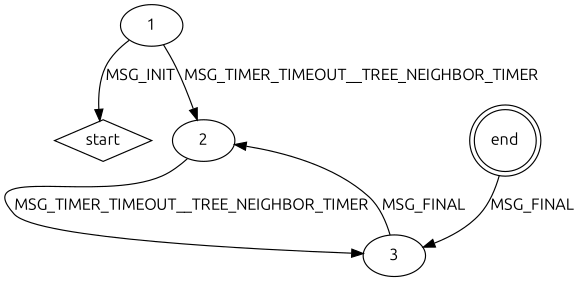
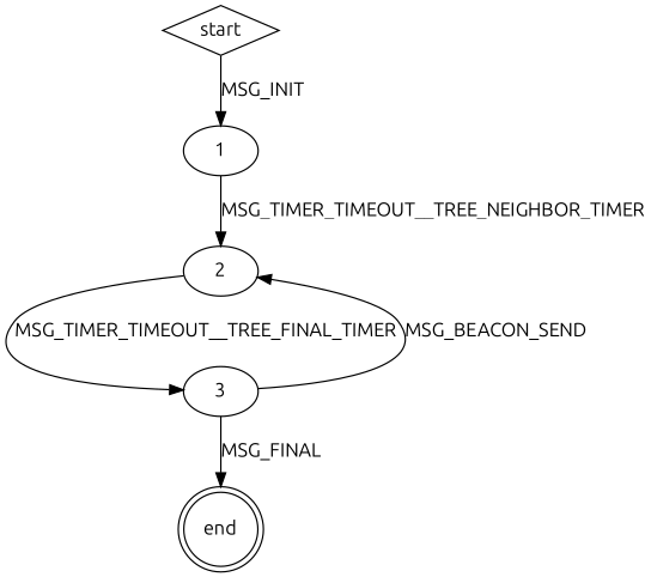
  digraph {
    fontname=Ubuntu
    node [fontname=Ubuntu]
    edge [fontname=Ubuntu]
    start [shape=diamond]
    1
    2
    3
    end [shape=doublecircle]
-   1 -> start [label=MSG_INIT]
+   start -> 1 [label=MSG_INIT]
    1 -> 2 [label=MSG_TIMER_TIMEOUT__TREE_NEIGHBOR_TIMER]
-   2 -> 3 [label=MSG_TIMER_TIMEOUT__TREE_NEIGHBOR_TIMER]
-   3 -> 2 [label=MSG_FINAL]
-   end -> 3 [label=MSG_FINAL]
+   2 -> 3 [label=MSG_TIMER_TIMEOUT__TREE_FINAL_TIMER]
+   3 -> 2 [label=MSG_BEACON_SEND]
+   3 -> end [label=MSG_FINAL]
  }
